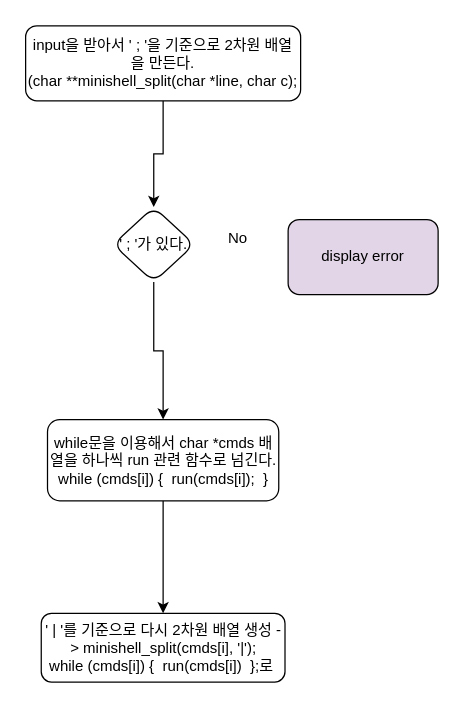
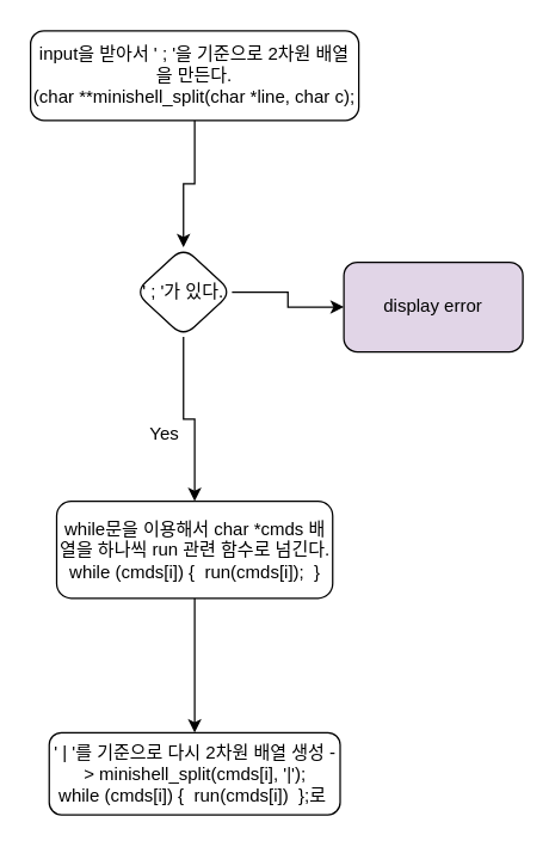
  <mxCell id="0" />
  <mxCell id="1" parent="0" />
  <mxCell id="2" value="" style="edgeStyle=orthogonalEdgeStyle;rounded=0;orthogonalLoop=1;jettySize=auto;html=1;" edge="1" parent="1" source="3" target="6"><mxGeometry relative="1" as="geometry" /></mxCell>
  <mxCell id="3" value="input을 받아서 ' ; '을 기준으로 2차원 배열을 만든다. &lt;br&gt;(char **minishell_split(char *line, char c);" style="rounded=1;whiteSpace=wrap;html=1;" vertex="1" parent="1"><mxGeometry x="20" y="20" width="220" height="60" as="geometry" /></mxCell>
+ <mxCell id="4" value="" style="edgeStyle=orthogonalEdgeStyle;rounded=0;orthogonalLoop=1;jettySize=auto;html=1;" edge="1" parent="1" source="6" target="7"><mxGeometry relative="1" as="geometry" /></mxCell>
  <mxCell id="5" value="" style="edgeStyle=orthogonalEdgeStyle;rounded=0;orthogonalLoop=1;jettySize=auto;html=1;" edge="1" parent="1" source="6" target="9"><mxGeometry relative="1" as="geometry" /></mxCell>
  <mxCell id="6" value="' ; '가 있다." style="rhombus;whiteSpace=wrap;html=1;rounded=1;" vertex="1" parent="1"><mxGeometry x="90" y="165" width="65" height="60" as="geometry" /></mxCell>
  <mxCell id="7" value="display error" style="whiteSpace=wrap;html=1;rounded=1;fillColor=#e1d5e7;" vertex="1" parent="1"><mxGeometry x="230" y="175" width="120" height="60" as="geometry" /></mxCell>
  <mxCell id="8" value="" style="edgeStyle=orthogonalEdgeStyle;rounded=0;orthogonalLoop=1;jettySize=auto;html=1;" edge="1" parent="1" source="9" target="12"><mxGeometry relative="1" as="geometry" /></mxCell>
  <mxCell id="9" value="while문을 이용해서 char *cmds 배열을 하나씩 run 관련 함수로 넘긴다.&lt;br&gt;while (cmds[i]) {&amp;nbsp; run(cmds[i]);&amp;nbsp; }" style="whiteSpace=wrap;html=1;rounded=1;" vertex="1" parent="1"><mxGeometry x="37.5" y="335" width="185" height="65" as="geometry" /></mxCell>
- <mxCell id="10" value="No" style="text;html=1;strokeColor=none;fillColor=none;align=center;verticalAlign=middle;whiteSpace=wrap;rounded=0;" vertex="1" parent="1"><mxGeometry x="170" y="180" width="40" height="20" as="geometry" /></mxCell>
+ <mxCell id="11" value="Yes" style="text;html=1;strokeColor=none;fillColor=none;align=center;verticalAlign=middle;whiteSpace=wrap;rounded=0;" vertex="1" parent="1"><mxGeometry x="90" y="280" width="40" height="20" as="geometry" /></mxCell>
  <mxCell id="12" value="' | '를 기준으로 다시 2차원 배열 생성 -&amp;gt; minishell_split(cmds[i], '|');&lt;br&gt;while (cmds[i]) {&amp;nbsp; run(cmds[i])&amp;nbsp; };로&amp;nbsp;" style="whiteSpace=wrap;html=1;rounded=1;" vertex="1" parent="1"><mxGeometry x="32.5" y="490" width="195" height="55" as="geometry" /></mxCell>
